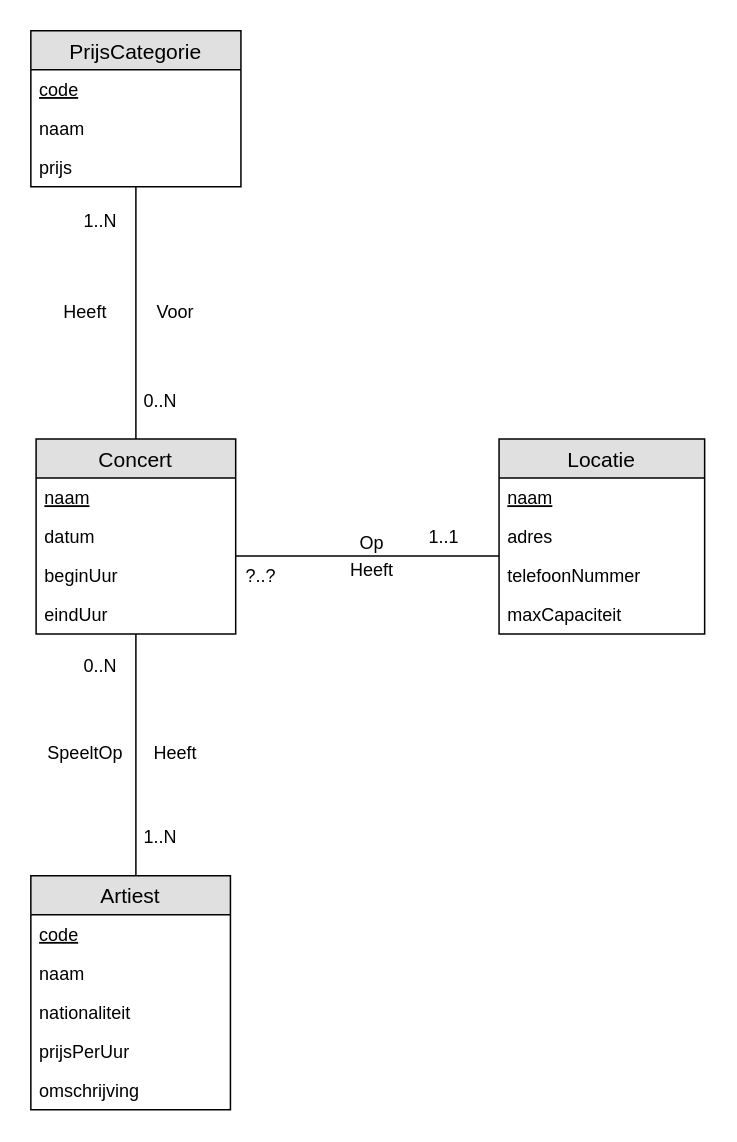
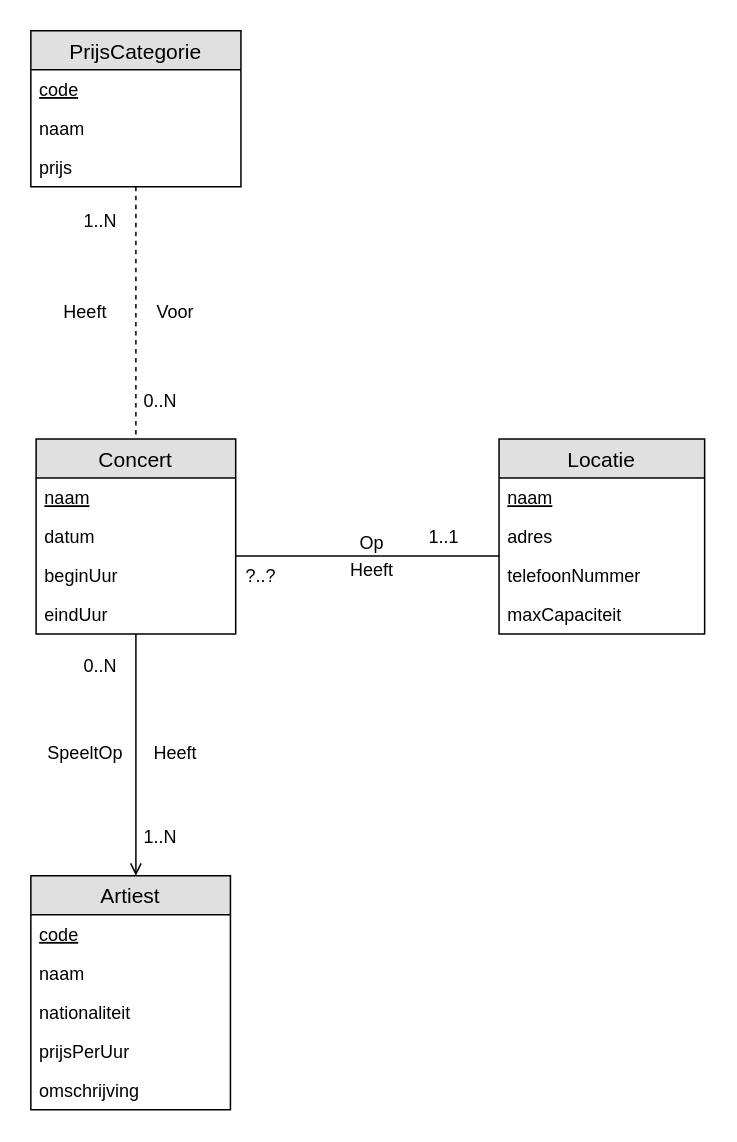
  <mxCell id="0" />
  <mxCell id="1" parent="0" />
  <mxCell id="2" value="" style="edgeStyle=orthogonalEdgeStyle;fontSize=12;html=1;endArrow=none;jumpSize=6;strokeWidth=1;endFill=0;rounded=0;jumpStyle=none;" parent="1" source="12" target="7" edge="1"><mxGeometry width="100" height="100" relative="1" as="geometry"><mxPoint x="200.5" y="286.857" as="sourcePoint" /><mxPoint x="400.5" y="282.286" as="targetPoint" /><Array as="points"><mxPoint x="215.5" y="370" /><mxPoint x="215.5" y="370" /></Array></mxGeometry></mxCell>
  <mxCell id="3" value="Op" style="text;html=1;resizable=0;points=[];align=center;verticalAlign=bottom;labelBackgroundColor=#ffffff;" parent="2" vertex="1" connectable="0"><mxGeometry x="-0.025" y="-2" relative="1" as="geometry"><mxPoint x="3.5" y="-2" as="offset" /></mxGeometry></mxCell>
  <mxCell id="4" value="?..?" style="text;html=1;resizable=0;points=[];align=center;verticalAlign=middle;labelBackgroundColor=#ffffff;" parent="2" vertex="1" connectable="0"><mxGeometry x="-0.884" y="-1" relative="1" as="geometry"><mxPoint x="5.5" y="12" as="offset" /></mxGeometry></mxCell>
  <mxCell id="5" value="1..1" style="text;html=1;resizable=0;points=[];align=center;verticalAlign=middle;labelBackgroundColor=#ffffff;" parent="2" vertex="1" connectable="0"><mxGeometry x="0.83" y="1" relative="1" as="geometry"><mxPoint x="-23.5" y="-11.5" as="offset" /></mxGeometry></mxCell>
  <mxCell id="6" value="Heeft" style="text;html=1;resizable=0;points=[];align=center;verticalAlign=bottom;labelBackgroundColor=#ffffff;" parent="2" vertex="1" connectable="0"><mxGeometry x="-0.025" y="-2" relative="1" as="geometry"><mxPoint x="3.5" y="16" as="offset" /></mxGeometry></mxCell>
  <mxCell id="7" value="Locatie" style="swimlane;fontStyle=0;childLayout=stackLayout;horizontal=1;startSize=26;fillColor=#e0e0e0;horizontalStack=0;resizeParent=1;resizeParentMax=0;resizeLast=0;collapsible=1;marginBottom=0;swimlaneFillColor=#ffffff;align=center;fontSize=14;html=0;" parent="1" vertex="1"><mxGeometry x="332" y="292" width="137" height="130" as="geometry"><mxRectangle x="390" y="147" width="70" height="26" as="alternateBounds" /></mxGeometry></mxCell>
  <mxCell id="8" value="naam" style="text;strokeColor=none;fillColor=none;spacingLeft=4;spacingRight=4;overflow=hidden;rotatable=0;points=[[0,0.5],[1,0.5]];portConstraint=eastwest;fontSize=12;fontStyle=4;rounded=0;verticalAlign=top;" parent="7" vertex="1"><mxGeometry y="26" width="137" height="26" as="geometry" /></mxCell>
  <mxCell id="9" value="adres" style="text;strokeColor=none;fillColor=none;spacingLeft=4;spacingRight=4;overflow=hidden;rotatable=0;points=[[0,0.5],[1,0.5]];portConstraint=eastwest;fontSize=12;" parent="7" vertex="1"><mxGeometry y="52" width="137" height="26" as="geometry" /></mxCell>
  <mxCell id="10" value="telefoonNummer" style="text;strokeColor=none;fillColor=none;spacingLeft=4;spacingRight=4;overflow=hidden;rotatable=0;points=[[0,0.5],[1,0.5]];portConstraint=eastwest;fontSize=12;" parent="7" vertex="1"><mxGeometry y="78" width="137" height="26" as="geometry" /></mxCell>
  <mxCell id="11" value="maxCapaciteit" style="text;strokeColor=none;fillColor=none;spacingLeft=4;spacingRight=4;overflow=hidden;rotatable=0;points=[[0,0.5],[1,0.5]];portConstraint=eastwest;fontSize=12;" parent="7" vertex="1"><mxGeometry y="104" width="137" height="26" as="geometry" /></mxCell>
  <mxCell id="12" value="Concert" style="swimlane;fontStyle=0;childLayout=stackLayout;horizontal=1;startSize=26;fillColor=#e0e0e0;horizontalStack=0;resizeParent=1;resizeParentMax=0;resizeLast=0;collapsible=1;marginBottom=0;swimlaneFillColor=#ffffff;align=center;fontSize=14;html=0;" parent="1" vertex="1"><mxGeometry x="23.5" y="292" width="133" height="130" as="geometry"><mxRectangle x="60" y="147" width="70" height="26" as="alternateBounds" /></mxGeometry></mxCell>
  <mxCell id="13" value="naam" style="text;strokeColor=none;fillColor=none;spacingLeft=4;spacingRight=4;overflow=hidden;rotatable=0;points=[[0,0.5],[1,0.5]];portConstraint=eastwest;fontSize=12;fontStyle=4" parent="12" vertex="1"><mxGeometry y="26" width="133" height="26" as="geometry" /></mxCell>
  <mxCell id="14" value="datum" style="text;strokeColor=none;fillColor=none;spacingLeft=4;spacingRight=4;overflow=hidden;rotatable=0;points=[[0,0.5],[1,0.5]];portConstraint=eastwest;fontSize=12;" parent="12" vertex="1"><mxGeometry y="52" width="133" height="26" as="geometry" /></mxCell>
  <mxCell id="15" value="beginUur&#10;" style="text;strokeColor=none;fillColor=none;spacingLeft=4;spacingRight=4;overflow=hidden;rotatable=0;points=[[0,0.5],[1,0.5]];portConstraint=eastwest;fontSize=12;" parent="12" vertex="1"><mxGeometry y="78" width="133" height="26" as="geometry" /></mxCell>
  <mxCell id="16" value="eindUur" style="text;strokeColor=none;fillColor=none;spacingLeft=4;spacingRight=4;overflow=hidden;rotatable=0;points=[[0,0.5],[1,0.5]];portConstraint=eastwest;fontSize=12;" parent="12" vertex="1"><mxGeometry y="104" width="133" height="26" as="geometry" /></mxCell>
  <mxCell id="17" value="Artiest" style="swimlane;fontStyle=0;childLayout=stackLayout;horizontal=1;startSize=26;fillColor=#e0e0e0;horizontalStack=0;resizeParent=1;resizeParentMax=0;resizeLast=0;collapsible=1;marginBottom=0;swimlaneFillColor=#ffffff;align=center;fontSize=14;html=0;" parent="1" vertex="1"><mxGeometry x="20" y="583" width="133" height="156" as="geometry"><mxRectangle x="60" y="147" width="70" height="26" as="alternateBounds" /></mxGeometry></mxCell>
  <mxCell id="18" value="code" style="text;strokeColor=none;fillColor=none;spacingLeft=4;spacingRight=4;overflow=hidden;rotatable=0;points=[[0,0.5],[1,0.5]];portConstraint=eastwest;fontSize=12;fontStyle=4" parent="17" vertex="1"><mxGeometry y="26" width="133" height="26" as="geometry" /></mxCell>
  <mxCell id="19" value="naam" style="text;strokeColor=none;fillColor=none;spacingLeft=4;spacingRight=4;overflow=hidden;rotatable=0;points=[[0,0.5],[1,0.5]];portConstraint=eastwest;fontSize=12;" parent="17" vertex="1"><mxGeometry y="52" width="133" height="26" as="geometry" /></mxCell>
  <mxCell id="20" value="nationaliteit" style="text;strokeColor=none;fillColor=none;spacingLeft=4;spacingRight=4;overflow=hidden;rotatable=0;points=[[0,0.5],[1,0.5]];portConstraint=eastwest;fontSize=12;" parent="17" vertex="1"><mxGeometry y="78" width="133" height="26" as="geometry" /></mxCell>
  <mxCell id="21" value="prijsPerUur" style="text;strokeColor=none;fillColor=none;spacingLeft=4;spacingRight=4;overflow=hidden;rotatable=0;points=[[0,0.5],[1,0.5]];portConstraint=eastwest;fontSize=12;" parent="17" vertex="1"><mxGeometry y="104" width="133" height="26" as="geometry" /></mxCell>
  <mxCell id="22" value="omschrijving" style="text;strokeColor=none;fillColor=none;spacingLeft=4;spacingRight=4;overflow=hidden;rotatable=0;points=[[0,0.5],[1,0.5]];portConstraint=eastwest;fontSize=12;" parent="17" vertex="1"><mxGeometry y="130" width="133" height="26" as="geometry" /></mxCell>
  <mxCell id="23" value="PrijsCategorie" style="swimlane;fontStyle=0;childLayout=stackLayout;horizontal=1;startSize=26;fillColor=#e0e0e0;horizontalStack=0;resizeParent=1;resizeParentMax=0;resizeLast=0;collapsible=1;marginBottom=0;swimlaneFillColor=#ffffff;align=center;fontSize=14;html=0;" parent="1" vertex="1"><mxGeometry x="20" y="20" width="140" height="104" as="geometry"><mxRectangle x="60" y="147" width="70" height="26" as="alternateBounds" /></mxGeometry></mxCell>
  <mxCell id="24" value="code" style="text;strokeColor=none;fillColor=none;spacingLeft=4;spacingRight=4;overflow=hidden;rotatable=0;points=[[0,0.5],[1,0.5]];portConstraint=eastwest;fontSize=12;fontStyle=4" parent="23" vertex="1"><mxGeometry y="26" width="140" height="26" as="geometry" /></mxCell>
  <mxCell id="25" value="naam" style="text;strokeColor=none;fillColor=none;spacingLeft=4;spacingRight=4;overflow=hidden;rotatable=0;points=[[0,0.5],[1,0.5]];portConstraint=eastwest;fontSize=12;" parent="23" vertex="1"><mxGeometry y="52" width="140" height="26" as="geometry" /></mxCell>
  <mxCell id="26" value="prijs" style="text;strokeColor=none;fillColor=none;spacingLeft=4;spacingRight=4;overflow=hidden;rotatable=0;points=[[0,0.5],[1,0.5]];portConstraint=eastwest;fontSize=12;" parent="23" vertex="1"><mxGeometry y="78" width="140" height="26" as="geometry" /></mxCell>
- <mxCell id="27" value="" style="edgeStyle=orthogonalEdgeStyle;fontSize=12;html=1;endArrow=none;jumpSize=6;strokeWidth=1;endFill=0;rounded=0;jumpStyle=none;" parent="1" source="12" target="17" edge="1"><mxGeometry width="100" height="100" relative="1" as="geometry"><mxPoint x="165.5" y="494.167" as="sourcePoint" /><mxPoint x="324.5" y="494.167" as="targetPoint" /><Array as="points"><mxPoint x="89.5" y="564" /><mxPoint x="89.5" y="564" /></Array></mxGeometry></mxCell>
+ <mxCell id="27" value="" style="edgeStyle=orthogonalEdgeStyle;fontSize=12;html=1;endArrow=open;jumpSize=6;strokeWidth=1;endFill=0;rounded=0;jumpStyle=none;" parent="1" source="12" target="17" edge="1"><mxGeometry width="100" height="100" relative="1" as="geometry"><mxPoint x="165.5" y="494.167" as="sourcePoint" /><mxPoint x="324.5" y="494.167" as="targetPoint" /><Array as="points"><mxPoint x="89.5" y="564" /><mxPoint x="89.5" y="564" /></Array></mxGeometry></mxCell>
  <mxCell id="28" value="Heeft" style="text;html=1;resizable=0;points=[];align=center;verticalAlign=bottom;labelBackgroundColor=#ffffff;" parent="27" vertex="1" connectable="0"><mxGeometry x="-0.025" y="-2" relative="1" as="geometry"><mxPoint x="27.5" y="10" as="offset" /></mxGeometry></mxCell>
  <mxCell id="29" value="0..N" style="text;html=1;resizable=0;points=[];align=center;verticalAlign=middle;labelBackgroundColor=#ffffff;" parent="27" vertex="1" connectable="0"><mxGeometry x="-0.884" y="-1" relative="1" as="geometry"><mxPoint x="-23.5" y="12.5" as="offset" /></mxGeometry></mxCell>
  <mxCell id="30" value="1..N" style="text;html=1;resizable=0;points=[];align=center;verticalAlign=middle;labelBackgroundColor=#ffffff;" parent="27" vertex="1" connectable="0"><mxGeometry x="0.83" y="1" relative="1" as="geometry"><mxPoint x="14.5" y="-12" as="offset" /></mxGeometry></mxCell>
  <mxCell id="31" value="SpeeltOp" style="text;html=1;resizable=0;points=[];align=center;verticalAlign=bottom;labelBackgroundColor=#ffffff;" parent="27" vertex="1" connectable="0"><mxGeometry x="-0.025" y="-2" relative="1" as="geometry"><mxPoint x="-32.5" y="10" as="offset" /></mxGeometry></mxCell>
- <mxCell id="32" value="" style="edgeStyle=orthogonalEdgeStyle;fontSize=12;html=1;endArrow=none;jumpSize=6;strokeWidth=1;endFill=0;rounded=0;jumpStyle=none;" parent="1" source="23" target="12" edge="1"><mxGeometry width="100" height="100" relative="1" as="geometry"><mxPoint x="372" y="63" as="sourcePoint" /><mxPoint x="372" y="184" as="targetPoint" /><Array as="points"><mxPoint x="90" y="243" /><mxPoint x="90" y="243" /></Array></mxGeometry></mxCell>
+ <mxCell id="32" value="" style="edgeStyle=orthogonalEdgeStyle;fontSize=12;html=1;endArrow=none;jumpSize=6;strokeWidth=1;endFill=0;rounded=0;jumpStyle=none;dashed=1;" parent="1" source="23" target="12" edge="1"><mxGeometry width="100" height="100" relative="1" as="geometry"><mxPoint x="372" y="63" as="sourcePoint" /><mxPoint x="372" y="184" as="targetPoint" /><Array as="points"><mxPoint x="90" y="243" /><mxPoint x="90" y="243" /></Array></mxGeometry></mxCell>
  <mxCell id="33" value="Voor" style="text;html=1;resizable=0;points=[];align=center;verticalAlign=bottom;labelBackgroundColor=#ffffff;" parent="32" vertex="1" connectable="0"><mxGeometry x="-0.025" y="-2" relative="1" as="geometry"><mxPoint x="27.5" y="10" as="offset" /></mxGeometry></mxCell>
  <mxCell id="34" value="1..N" style="text;html=1;resizable=0;points=[];align=center;verticalAlign=middle;labelBackgroundColor=#ffffff;" parent="32" vertex="1" connectable="0"><mxGeometry x="-0.884" y="-1" relative="1" as="geometry"><mxPoint x="-23.5" y="12.5" as="offset" /></mxGeometry></mxCell>
  <mxCell id="35" value="0..N" style="text;html=1;resizable=0;points=[];align=center;verticalAlign=middle;labelBackgroundColor=#ffffff;" parent="32" vertex="1" connectable="0"><mxGeometry x="0.83" y="1" relative="1" as="geometry"><mxPoint x="14.5" y="-12" as="offset" /></mxGeometry></mxCell>
  <mxCell id="36" value="Heeft" style="text;html=1;resizable=0;points=[];align=center;verticalAlign=bottom;labelBackgroundColor=#ffffff;" parent="32" vertex="1" connectable="0"><mxGeometry x="-0.025" y="-2" relative="1" as="geometry"><mxPoint x="-32.5" y="10" as="offset" /></mxGeometry></mxCell>
